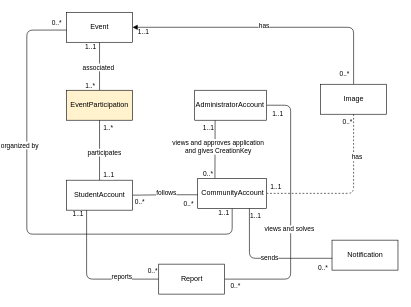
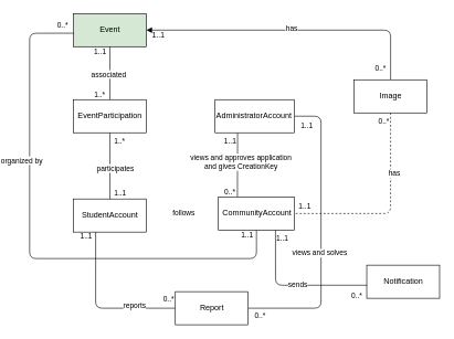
  <mxCell id="0" />
  <mxCell id="1" parent="0" />
  <mxCell id="2" value="" style="endArrow=none;html=1;edgeStyle=orthogonalEdgeStyle;exitX=0.5;exitY=0;exitDx=0;exitDy=0;entryX=0.5;entryY=1;entryDx=0;entryDy=0;" parent="1" source="35" target="34" edge="1"><mxGeometry relative="1" as="geometry"><mxPoint x="141.29" y="140" as="sourcePoint" /><mxPoint x="141.29" y="72" as="targetPoint" /></mxGeometry></mxCell>
  <mxCell id="3" value="1..*" style="edgeLabel;resizable=0;html=1;align=left;verticalAlign=bottom;" parent="2" connectable="0" vertex="1"><mxGeometry x="-1" relative="1" as="geometry"><mxPoint x="-25" as="offset" /></mxGeometry></mxCell>
  <mxCell id="4" value="1..1" style="edgeLabel;resizable=0;html=1;align=right;verticalAlign=bottom;" parent="2" connectable="0" vertex="1"><mxGeometry x="1" relative="1" as="geometry"><mxPoint x="-5" y="16" as="offset" /></mxGeometry></mxCell>
  <mxCell id="5" value="associated" style="edgeLabel;resizable=0;html=1;align=right;verticalAlign=bottom;" parent="1" connectable="0" vertex="1"><mxGeometry x="166.29" y="119.997" as="geometry" /></mxCell>
- <mxCell id="6" value="" style="endArrow=none;html=1;edgeStyle=orthogonalEdgeStyle;exitX=0.004;exitY=0.546;exitDx=0;exitDy=0;entryX=1;entryY=0.5;entryDx=0;entryDy=0;exitPerimeter=0;" parent="1" source="41" target="36" edge="1"><mxGeometry relative="1" as="geometry"><mxPoint x="601.9" y="786.588" as="sourcePoint" /><mxPoint x="240" y="350" as="targetPoint" /><Array as="points"><mxPoint x="256" y="324" /></Array></mxGeometry></mxCell>
- <mxCell id="7" value="0..*" style="edgeLabel;resizable=0;html=1;align=left;verticalAlign=bottom;" parent="6" connectable="0" vertex="1"><mxGeometry x="-1" relative="1" as="geometry"><mxPoint x="-25" y="23.41" as="offset" /></mxGeometry></mxCell>
- <mxCell id="8" value="0..*" style="edgeLabel;resizable=0;html=1;align=right;verticalAlign=bottom;" parent="6" connectable="0" vertex="1"><mxGeometry x="1" relative="1" as="geometry"><mxPoint x="20.21" y="20" as="offset" /></mxGeometry></mxCell>
  <mxCell id="9" value="follows" style="edgeLabel;resizable=0;html=1;align=right;verticalAlign=bottom;" parent="1" connectable="0" vertex="1"><mxGeometry x="270" y="329.997" as="geometry" /></mxCell>
  <mxCell id="10" value="" style="endArrow=none;html=1;edgeStyle=orthogonalEdgeStyle;entryX=1;entryY=0.5;entryDx=0;entryDy=0;exitX=1;exitY=0.5;exitDx=0;exitDy=0;" parent="1" source="44" target="42" edge="1"><mxGeometry relative="1" as="geometry"><mxPoint x="1100" y="40" as="sourcePoint" /><mxPoint x="907" y="485" as="targetPoint" /><Array as="points"><mxPoint x="460" y="465" /><mxPoint x="460" y="175" /></Array></mxGeometry></mxCell>
  <mxCell id="11" value="0..*" style="edgeLabel;resizable=0;html=1;align=left;verticalAlign=bottom;" parent="10" connectable="0" vertex="1"><mxGeometry x="-1" relative="1" as="geometry"><mxPoint x="8" y="19" as="offset" /></mxGeometry></mxCell>
  <mxCell id="12" value="1..1" style="edgeLabel;resizable=0;html=1;align=right;verticalAlign=bottom;" parent="10" connectable="0" vertex="1"><mxGeometry x="1" relative="1" as="geometry"><mxPoint x="27.7" y="22.67" as="offset" /></mxGeometry></mxCell>
  <mxCell id="13" value="views and solves" style="edgeLabel;resizable=0;html=1;align=right;verticalAlign=bottom;" parent="1" connectable="0" vertex="1"><mxGeometry x="500" y="389.997" as="geometry" /></mxCell>
  <mxCell id="14" value="" style="endArrow=none;html=1;edgeStyle=orthogonalEdgeStyle;entryX=0.304;entryY=0.995;entryDx=0;entryDy=0;entryPerimeter=0;exitX=0;exitY=0.5;exitDx=0;exitDy=0;" parent="1" source="44" target="36" edge="1"><mxGeometry relative="1" as="geometry"><mxPoint x="290" y="465" as="sourcePoint" /><mxPoint x="242.588" y="682.458" as="targetPoint" /><Array as="points"><mxPoint x="120" y="465" /></Array></mxGeometry></mxCell>
  <mxCell id="15" value="0..*" style="edgeLabel;resizable=0;html=1;align=left;verticalAlign=bottom;" parent="14" connectable="0" vertex="1"><mxGeometry x="-1" relative="1" as="geometry"><mxPoint x="-20" y="-5" as="offset" /></mxGeometry></mxCell>
  <mxCell id="16" value="1..1" style="edgeLabel;resizable=0;html=1;align=right;verticalAlign=bottom;" parent="14" connectable="0" vertex="1"><mxGeometry x="1" relative="1" as="geometry"><mxPoint x="-5" y="16" as="offset" /></mxGeometry></mxCell>
  <mxCell id="17" value="reports" style="edgeLabel;resizable=0;html=1;align=right;verticalAlign=bottom;" parent="1" connectable="0" vertex="1"><mxGeometry x="196.29" y="469.997" as="geometry" /></mxCell>
  <mxCell id="18" value="" style="endArrow=none;html=1;edgeStyle=orthogonalEdgeStyle;exitX=0.011;exitY=0.593;exitDx=0;exitDy=0;entryX=0.5;entryY=1;entryDx=0;entryDy=0;exitPerimeter=0;" parent="1" source="34" target="41" edge="1"><mxGeometry relative="1" as="geometry"><mxPoint x="167.5" y="-105" as="sourcePoint" /><mxPoint x="634.1" y="783.962" as="targetPoint" /><Array as="points"><mxPoint x="20" y="50" /><mxPoint x="20" y="390" /><mxPoint x="363" y="390" /><mxPoint x="363" y="347" /></Array></mxGeometry></mxCell>
  <mxCell id="19" value="0..*" style="edgeLabel;resizable=0;html=1;align=left;verticalAlign=bottom;" parent="18" connectable="0" vertex="1"><mxGeometry x="-1" relative="1" as="geometry"><mxPoint x="-27.5" y="-5" as="offset" /></mxGeometry></mxCell>
  <mxCell id="20" value="1..1" style="edgeLabel;resizable=0;html=1;align=right;verticalAlign=bottom;" parent="18" connectable="0" vertex="1"><mxGeometry x="1" relative="1" as="geometry"><mxPoint x="-5" y="16" as="offset" /></mxGeometry></mxCell>
  <mxCell id="21" value="organized by" style="edgeLabel;resizable=0;html=1;align=right;verticalAlign=bottom;" parent="1" connectable="0" vertex="1"><mxGeometry x="40" y="249.997" as="geometry" /></mxCell>
  <mxCell id="22" value="" style="endArrow=block;html=1;edgeStyle=orthogonalEdgeStyle;entryX=1;entryY=0.5;entryDx=0;entryDy=0;exitX=0.5;exitY=0;exitDx=0;exitDy=0;" parent="1" source="43" target="34" edge="1"><mxGeometry relative="1" as="geometry"><mxPoint x="700" y="210" as="sourcePoint" /><mxPoint x="362.5" y="-27" as="targetPoint" /><Array as="points"><mxPoint x="565" y="45" /></Array></mxGeometry></mxCell>
  <mxCell id="23" value="0..*" style="edgeLabel;resizable=0;html=1;align=left;verticalAlign=bottom;" parent="22" connectable="0" vertex="1"><mxGeometry x="-1" relative="1" as="geometry"><mxPoint x="-25" y="-10" as="offset" /></mxGeometry></mxCell>
  <mxCell id="24" value="1..1" style="edgeLabel;resizable=0;html=1;align=right;verticalAlign=bottom;" parent="22" connectable="0" vertex="1"><mxGeometry x="1" relative="1" as="geometry"><mxPoint x="28" y="16" as="offset" /></mxGeometry></mxCell>
  <mxCell id="25" value="has" style="edgeLabel;resizable=0;html=1;align=right;verticalAlign=bottom;" parent="1" connectable="0" vertex="1"><mxGeometry x="425" y="49.997" as="geometry" /></mxCell>
  <mxCell id="26" value="" style="endArrow=none;html=1;edgeStyle=orthogonalEdgeStyle;entryX=1;entryY=0.5;entryDx=0;entryDy=0;exitX=0.5;exitY=1;exitDx=0;exitDy=0;dashed=1;" parent="1" source="43" target="41" edge="1"><mxGeometry relative="1" as="geometry"><mxPoint x="490" y="150" as="sourcePoint" /><mxPoint x="672.05" y="785.86" as="targetPoint" /><Array as="points"><mxPoint x="565" y="322" /></Array></mxGeometry></mxCell>
  <mxCell id="27" value="0..*" style="edgeLabel;resizable=0;html=1;align=left;verticalAlign=bottom;" parent="26" connectable="0" vertex="1"><mxGeometry x="-1" relative="1" as="geometry"><mxPoint x="-20" y="20.0" as="offset" /></mxGeometry></mxCell>
  <mxCell id="28" value="1..1" style="edgeLabel;resizable=0;html=1;align=right;verticalAlign=bottom;" parent="26" connectable="0" vertex="1"><mxGeometry x="1" relative="1" as="geometry"><mxPoint x="25.26" y="-2" as="offset" /></mxGeometry></mxCell>
  <mxCell id="29" value="has" style="edgeLabel;resizable=0;html=1;align=right;verticalAlign=bottom;" parent="1" connectable="0" vertex="1"><mxGeometry x="580" y="269.997" as="geometry" /></mxCell>
  <mxCell id="30" value="" style="endArrow=none;html=1;edgeStyle=orthogonalEdgeStyle;entryX=0.25;entryY=0;entryDx=0;entryDy=0;" parent="1" target="41" edge="1"><mxGeometry relative="1" as="geometry"><mxPoint x="334" y="200" as="sourcePoint" /><mxPoint x="343" y="280" as="targetPoint" /><Array as="points"><mxPoint x="334" y="200" /></Array></mxGeometry></mxCell>
  <mxCell id="31" value="1..1" style="edgeLabel;resizable=0;html=1;align=left;verticalAlign=bottom;" parent="30" connectable="0" vertex="1"><mxGeometry x="-1" relative="1" as="geometry"><mxPoint x="-22.2" y="20" as="offset" /></mxGeometry></mxCell>
  <mxCell id="32" value="0..*" style="edgeLabel;resizable=0;html=1;align=right;verticalAlign=bottom;" parent="30" connectable="0" vertex="1"><mxGeometry x="1" relative="1" as="geometry"><mxPoint x="-3.0" y="-0.15" as="offset" /></mxGeometry></mxCell>
  <mxCell id="33" value="views and approves application&lt;br&gt;&lt;div style=&quot;text-align: center&quot;&gt;and gives CreationKey&lt;/div&gt;" style="edgeLabel;resizable=0;html=1;align=right;verticalAlign=bottom;" parent="1" connectable="0" vertex="1"><mxGeometry x="630" y="249.997" as="geometry"><mxPoint x="-214" y="9" as="offset" /></mxGeometry></mxCell>
- <mxCell id="34" value="Event" style="html=1;" parent="1" vertex="1"><mxGeometry x="86.29" y="20" width="110" height="50" as="geometry" /></mxCell>
- <mxCell id="35" value="EventParticipation" style="html=1;fillColor=#fff2cc;" parent="1" vertex="1"><mxGeometry x="86.29" y="150" width="110" height="50" as="geometry" /></mxCell>
+ <mxCell id="34" value="Event" style="html=1;fillColor=#d5e8d4;" parent="1" vertex="1"><mxGeometry x="86.29" y="20" width="110" height="50" as="geometry" /></mxCell>
+ <mxCell id="35" value="EventParticipation" style="html=1;" parent="1" vertex="1"><mxGeometry x="86.29" y="150" width="110" height="50" as="geometry" /></mxCell>
  <mxCell id="36" value="StudentAccount" style="html=1;" parent="1" vertex="1"><mxGeometry x="86.29" y="300" width="110" height="50" as="geometry" /></mxCell>
  <mxCell id="37" value="" style="endArrow=none;html=1;edgeStyle=orthogonalEdgeStyle;exitX=0.5;exitY=0;exitDx=0;exitDy=0;entryX=0.5;entryY=1;entryDx=0;entryDy=0;" parent="1" source="36" target="35" edge="1"><mxGeometry relative="1" as="geometry"><mxPoint x="96.29" y="320" as="sourcePoint" /><mxPoint x="256.29" y="320" as="targetPoint" /></mxGeometry></mxCell>
  <mxCell id="38" value="1..1" style="edgeLabel;resizable=0;html=1;align=left;verticalAlign=bottom;" parent="37" connectable="0" vertex="1"><mxGeometry x="-1" relative="1" as="geometry"><mxPoint x="5" as="offset" /></mxGeometry></mxCell>
  <mxCell id="39" value="1..*" style="edgeLabel;resizable=0;html=1;align=left;verticalAlign=bottom;" parent="37" connectable="0" vertex="1"><mxGeometry x="1" relative="1" as="geometry"><mxPoint x="5" y="20" as="offset" /></mxGeometry></mxCell>
  <mxCell id="40" value="participates" style="edgeLabel;resizable=0;html=1;align=right;verticalAlign=bottom;" parent="1" connectable="0" vertex="1"><mxGeometry x="166.29" y="250" as="geometry"><mxPoint x="12" y="12" as="offset" /></mxGeometry></mxCell>
  <mxCell id="41" value="CommunityAccount" style="html=1;align=center;" parent="1" vertex="1"><mxGeometry x="305" y="297" width="115" height="50" as="geometry" /></mxCell>
  <mxCell id="42" value="AdministratorAccount" style="html=1;align=left;" parent="1" vertex="1"><mxGeometry x="300" y="150" width="120" height="50" as="geometry" /></mxCell>
- <mxCell id="43" value="Image" style="html=1;align=center;" parent="1" vertex="1"><mxGeometry x="510" y="140" width="110" height="50" as="geometry" /></mxCell>
+ <mxCell id="43" value="Image" style="html=1;align=center;" parent="1" vertex="1"><mxGeometry x="510" y="120" width="110" height="50" as="geometry" /></mxCell>
  <mxCell id="44" value="Report" style="html=1;align=center;" parent="1" vertex="1"><mxGeometry x="240" y="440" width="110" height="50" as="geometry" /></mxCell>
  <mxCell id="45" value="Notification" style="html=1;" vertex="1" parent="1"><mxGeometry x="529" y="400" width="110" height="50" as="geometry" /></mxCell>
  <mxCell id="46" value="" style="endArrow=none;html=1;edgeStyle=orthogonalEdgeStyle;exitX=0.003;exitY=0.606;exitDx=0;exitDy=0;entryX=0.75;entryY=1;entryDx=0;entryDy=0;exitPerimeter=0;" edge="1" parent="1" source="45" target="41"><mxGeometry relative="1" as="geometry"><mxPoint x="510" y="420" as="sourcePoint" /><mxPoint x="400.83" y="420.7" as="targetPoint" /><Array as="points"><mxPoint x="391" y="430" /></Array></mxGeometry></mxCell>
  <mxCell id="47" value="0..*" style="edgeLabel;resizable=0;html=1;align=left;verticalAlign=bottom;" connectable="0" vertex="1" parent="46"><mxGeometry x="-1" relative="1" as="geometry"><mxPoint x="-25" y="23.41" as="offset" /></mxGeometry></mxCell>
  <mxCell id="48" value="1..1" style="edgeLabel;resizable=0;html=1;align=right;verticalAlign=bottom;" connectable="0" vertex="1" parent="46"><mxGeometry x="1" relative="1" as="geometry"><mxPoint x="20.21" y="20" as="offset" /></mxGeometry></mxCell>
  <mxCell id="49" value="sends" style="edgeLabel;resizable=0;html=1;align=right;verticalAlign=middle;" connectable="0" vertex="1" parent="1"><mxGeometry x="440" y="429.997" as="geometry" /></mxCell>
